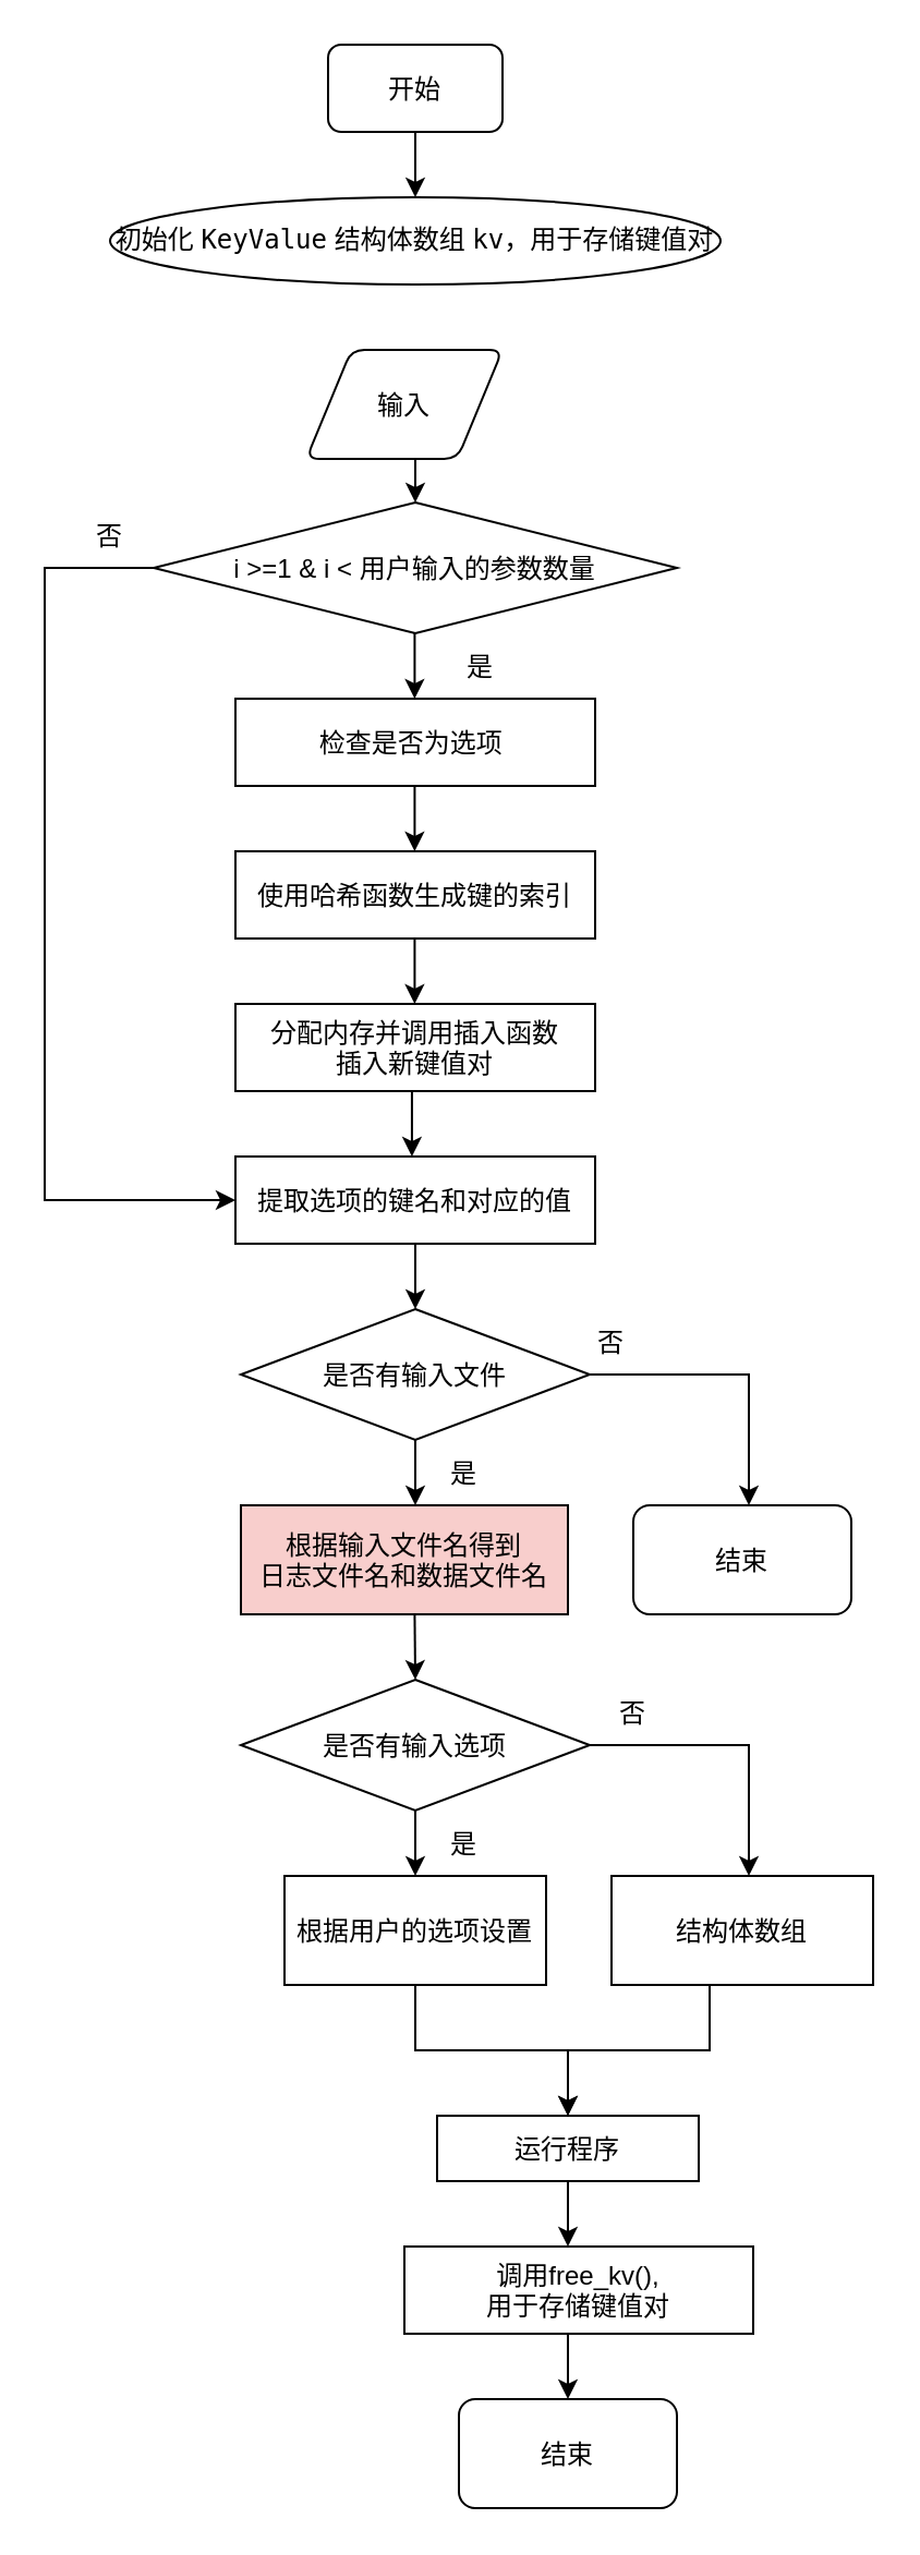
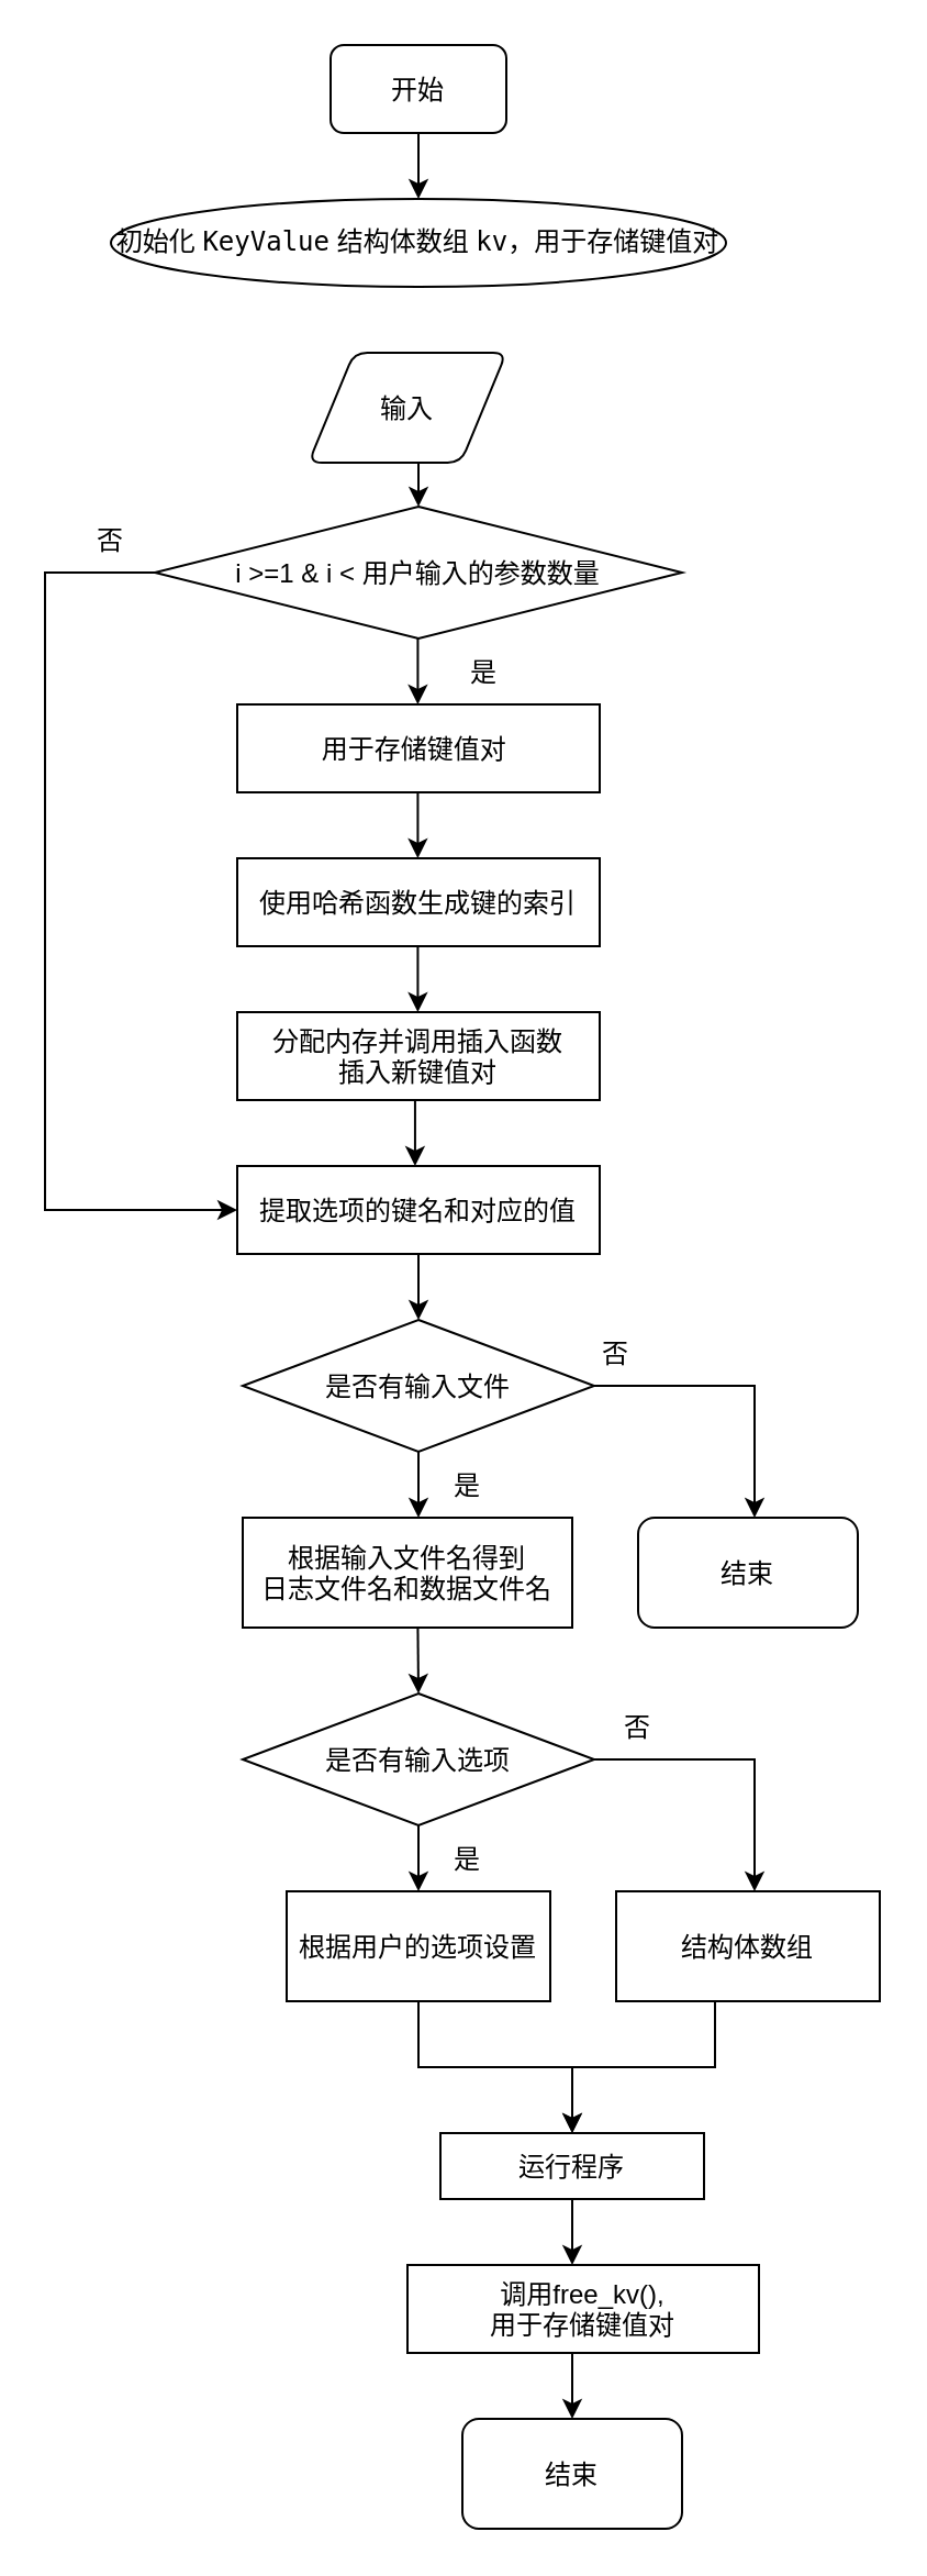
  <mxCell id="0" />
  <mxCell id="1" parent="0" />
  <mxCell id="2" value="i &gt;=1 &amp; i &lt; 用户输入的参数数量" style="rhombus;" vertex="1" parent="1"><mxGeometry x="70" y="230" width="240" height="60" as="geometry" /></mxCell>
- <mxCell id="3" value="检查是否为选项 " style="rounded=0;" vertex="1" parent="1"><mxGeometry x="107.5" y="320" width="165" height="40" as="geometry" /></mxCell>
+ <mxCell id="3" value="用于存储键值对 " style="rounded=0;" vertex="1" parent="1"><mxGeometry x="107.5" y="320" width="165" height="40" as="geometry" /></mxCell>
  <mxCell id="4" value="" style="endArrow=classic;rounded=0;exitX=0;exitY=0.5;exitDx=0;exitDy=0;entryX=0;entryY=0.5;entryDx=0;entryDy=0;" edge="1" parent="1" source="2" target="7"><mxGeometry width="50" height="50" relative="1" as="geometry"><mxPoint x="160" y="290" as="sourcePoint" /><mxPoint x="120" y="550" as="targetPoint" /><Array as="points"><mxPoint x="20" y="260" /><mxPoint x="20" y="550" /></Array></mxGeometry></mxCell>
  <mxCell id="5" value="" style="endArrow=classic;rounded=0;exitX=0.5;exitY=1;exitDx=0;exitDy=0;" edge="1" parent="1"><mxGeometry width="50" height="50" relative="1" as="geometry"><mxPoint x="190" y="200" as="sourcePoint" /><mxPoint x="190" y="230" as="targetPoint" /></mxGeometry></mxCell>
  <mxCell id="6" value="输入" style="shape=parallelogram;strokeWidth=1;perimeter=parallelogramPerimeter;rounded=1;arcSize=12;size=0.23;" vertex="1" parent="1"><mxGeometry x="140" y="160" width="90" height="50" as="geometry" /></mxCell>
  <mxCell id="7" value="提取选项的键名和对应的值" style="rounded=0;" vertex="1" parent="1"><mxGeometry x="107.5" y="530" width="165" height="40" as="geometry" /></mxCell>
  <mxCell id="8" value="" style="endArrow=classic;rounded=0;exitX=0.5;exitY=1;exitDx=0;exitDy=0;" edge="1" parent="1"><mxGeometry width="50" height="50" relative="1" as="geometry"><mxPoint x="190" y="570" as="sourcePoint" /><mxPoint x="190" y="600" as="targetPoint" /></mxGeometry></mxCell>
  <mxCell id="9" value="是否有输入文件" style="rhombus;" vertex="1" parent="1"><mxGeometry x="110" y="600" width="160" height="60" as="geometry" /></mxCell>
- <mxCell id="10" value="根据输入文件名得到&#10;日志文件名和数据文件名" style="rounded=0;fillColor=#f8cecc;" vertex="1" parent="1"><mxGeometry x="110" y="690" width="150" height="50" as="geometry" /></mxCell>
+ <mxCell id="10" value="根据输入文件名得到&#10;日志文件名和数据文件名" style="rounded=0;" vertex="1" parent="1"><mxGeometry x="110" y="690" width="150" height="50" as="geometry" /></mxCell>
  <mxCell id="11" value="" style="endArrow=classic;rounded=0;exitX=0.5;exitY=1;exitDx=0;exitDy=0;" edge="1" parent="1" source="9"><mxGeometry width="50" height="50" relative="1" as="geometry"><mxPoint x="187.26" y="680" as="sourcePoint" /><mxPoint x="190" y="690" as="targetPoint" /></mxGeometry></mxCell>
  <mxCell id="12" value="是" style="text;align=center;verticalAlign=middle;resizable=0;points=[];autosize=1;strokeColor=none;fillColor=none;" vertex="1" parent="1"><mxGeometry x="192.5" y="660" width="40" height="30" as="geometry" /></mxCell>
  <mxCell id="13" value="" style="endArrow=classic;rounded=0;exitX=1;exitY=0.5;exitDx=0;exitDy=0;" edge="1" parent="1" source="9"><mxGeometry width="50" height="50" relative="1" as="geometry"><mxPoint x="267.5" y="650" as="sourcePoint" /><mxPoint x="343" y="690" as="targetPoint" /><Array as="points"><mxPoint x="343" y="630" /></Array></mxGeometry></mxCell>
  <mxCell id="14" value="否" style="text;align=center;verticalAlign=middle;resizable=0;points=[];autosize=1;strokeColor=none;fillColor=none;" vertex="1" parent="1"><mxGeometry x="260" y="600" width="40" height="30" as="geometry" /></mxCell>
  <mxCell id="15" value="结束" style="rounded=1;" vertex="1" parent="1"><mxGeometry x="290" y="690" width="100" height="50" as="geometry" /></mxCell>
  <mxCell id="16" value="是否有输入选项" style="rhombus;" vertex="1" parent="1"><mxGeometry x="110" y="770" width="160" height="60" as="geometry" /></mxCell>
  <mxCell id="17" value="根据用户的选项设置" style="rounded=0;" vertex="1" parent="1"><mxGeometry x="130" y="860" width="120" height="50" as="geometry" /></mxCell>
  <mxCell id="18" value="" style="endArrow=classic;rounded=0;exitX=0.5;exitY=1;exitDx=0;exitDy=0;" edge="1" parent="1" source="16"><mxGeometry width="50" height="50" relative="1" as="geometry"><mxPoint x="187.26" y="850" as="sourcePoint" /><mxPoint x="190" y="860" as="targetPoint" /></mxGeometry></mxCell>
  <mxCell id="19" value="是" style="text;align=center;verticalAlign=middle;resizable=0;points=[];autosize=1;strokeColor=none;fillColor=none;" vertex="1" parent="1"><mxGeometry x="192.5" y="830" width="40" height="30" as="geometry" /></mxCell>
  <mxCell id="20" value="" style="endArrow=classic;rounded=0;exitX=1;exitY=0.5;exitDx=0;exitDy=0;" edge="1" parent="1" source="16"><mxGeometry width="50" height="50" relative="1" as="geometry"><mxPoint x="267.5" y="820" as="sourcePoint" /><mxPoint x="343" y="860" as="targetPoint" /><Array as="points"><mxPoint x="343" y="800" /></Array></mxGeometry></mxCell>
  <mxCell id="21" value="否" style="text;align=center;verticalAlign=middle;resizable=0;points=[];autosize=1;strokeColor=none;fillColor=none;" vertex="1" parent="1"><mxGeometry x="270" y="770" width="40" height="30" as="geometry" /></mxCell>
  <mxCell id="22" value="" style="endArrow=classic;rounded=0;exitX=0.5;exitY=1;exitDx=0;exitDy=0;" edge="1" parent="1"><mxGeometry width="50" height="50" relative="1" as="geometry"><mxPoint x="189.71" y="740" as="sourcePoint" /><mxPoint x="190" y="770" as="targetPoint" /></mxGeometry></mxCell>
  <mxCell id="23" value="结构体数组" style="rounded=0;" vertex="1" parent="1"><mxGeometry x="280" y="860" width="120" height="50" as="geometry" /></mxCell>
  <mxCell id="24" value="" style="endArrow=classic;rounded=0;exitX=0.5;exitY=1;exitDx=0;exitDy=0;" edge="1" parent="1" source="17"><mxGeometry width="50" height="50" relative="1" as="geometry"><mxPoint x="260" y="870" as="sourcePoint" /><mxPoint x="260" y="970" as="targetPoint" /><Array as="points"><mxPoint x="190" y="940" /><mxPoint x="260" y="940" /></Array></mxGeometry></mxCell>
  <mxCell id="25" value="" style="endArrow=classic;rounded=0;exitX=0.5;exitY=1;exitDx=0;exitDy=0;" edge="1" parent="1"><mxGeometry width="50" height="50" relative="1" as="geometry"><mxPoint x="325" y="910" as="sourcePoint" /><mxPoint x="260" y="970" as="targetPoint" /><Array as="points"><mxPoint x="325" y="940" /><mxPoint x="260" y="940" /></Array></mxGeometry></mxCell>
  <mxCell id="26" value="&#10;使用哈希函数生成键的索引&#10;" style="rounded=0;" vertex="1" parent="1"><mxGeometry x="107.5" y="390" width="165" height="40" as="geometry" /></mxCell>
  <mxCell id="27" value="&#10;分配内存并调用插入函数&#10;插入新键值对&#10;" style="rounded=0;" vertex="1" parent="1"><mxGeometry x="107.5" y="460" width="165" height="40" as="geometry" /></mxCell>
  <mxCell id="28" value="" style="endArrow=classic;rounded=0;exitX=0.5;exitY=1;exitDx=0;exitDy=0;" edge="1" parent="1"><mxGeometry width="50" height="50" relative="1" as="geometry"><mxPoint x="189.71" y="290" as="sourcePoint" /><mxPoint x="189.71" y="320" as="targetPoint" /></mxGeometry></mxCell>
  <mxCell id="29" value="" style="endArrow=classic;rounded=0;exitX=0.5;exitY=1;exitDx=0;exitDy=0;" edge="1" parent="1"><mxGeometry width="50" height="50" relative="1" as="geometry"><mxPoint x="189.71" y="360" as="sourcePoint" /><mxPoint x="189.71" y="390" as="targetPoint" /></mxGeometry></mxCell>
  <mxCell id="30" value="" style="endArrow=classic;rounded=0;exitX=0.5;exitY=1;exitDx=0;exitDy=0;" edge="1" parent="1"><mxGeometry width="50" height="50" relative="1" as="geometry"><mxPoint x="189.71" y="430" as="sourcePoint" /><mxPoint x="189.71" y="460" as="targetPoint" /></mxGeometry></mxCell>
  <mxCell id="31" value="" style="endArrow=classic;rounded=0;exitX=0.5;exitY=1;exitDx=0;exitDy=0;" edge="1" parent="1"><mxGeometry width="50" height="50" relative="1" as="geometry"><mxPoint x="188.46" y="500" as="sourcePoint" /><mxPoint x="188.46" y="530" as="targetPoint" /></mxGeometry></mxCell>
  <mxCell id="32" value="调用free_kv(),&#10;用于存储键值对" style="rounded=0;" vertex="1" parent="1"><mxGeometry x="185" y="1030" width="160" height="40" as="geometry" /></mxCell>
  <mxCell id="33" value="" style="endArrow=classic;rounded=0;" edge="1" parent="1"><mxGeometry width="50" height="50" relative="1" as="geometry"><mxPoint x="260" y="1000" as="sourcePoint" /><mxPoint x="260" y="1030" as="targetPoint" /></mxGeometry></mxCell>
  <mxCell id="34" value="是" style="text;align=center;verticalAlign=middle;resizable=0;points=[];autosize=1;strokeColor=none;fillColor=none;" vertex="1" parent="1"><mxGeometry x="200" y="290" width="40" height="30" as="geometry" /></mxCell>
  <mxCell id="35" value="否" style="text;align=center;verticalAlign=middle;resizable=0;points=[];autosize=1;strokeColor=none;fillColor=none;" vertex="1" parent="1"><mxGeometry x="30" y="230" width="40" height="30" as="geometry" /></mxCell>
  <mxCell id="36" value="运行程序" style="rounded=0;" vertex="1" parent="1"><mxGeometry x="200" y="970" width="120" height="30" as="geometry" /></mxCell>
  <mxCell id="37" value="结束" style="rounded=1;" vertex="1" parent="1"><mxGeometry x="210" y="1100" width="100" height="50" as="geometry" /></mxCell>
  <mxCell id="38" value="" style="endArrow=classic;rounded=0;entryX=0.5;entryY=0;entryDx=0;entryDy=0;" edge="1" parent="1" target="37"><mxGeometry width="50" height="50" relative="1" as="geometry"><mxPoint x="260" y="1070" as="sourcePoint" /><mxPoint x="220" y="1020" as="targetPoint" /></mxGeometry></mxCell>
  <mxCell id="39" value="开始" style="rounded=1;" vertex="1" parent="1"><mxGeometry x="150" y="20" width="80" height="40" as="geometry" /></mxCell>
  <mxCell id="40" value="" style="endArrow=classic;rounded=0;entryX=0.5;entryY=0;entryDx=0;entryDy=0;" edge="1" parent="1" target="41"><mxGeometry width="50" height="50" relative="1" as="geometry"><mxPoint x="190" y="60" as="sourcePoint" /><mxPoint x="189.5" y="90.3" as="targetPoint" /></mxGeometry></mxCell>
  <mxCell id="41" value="初始化&amp;nbsp;&lt;code style=&quot;border-color: var(--border-color); text-align: left;&quot;&gt;KeyValue&lt;/code&gt;&lt;span style=&quot;text-align: left;&quot;&gt;&amp;nbsp;结构体数组&amp;nbsp;&lt;/span&gt;&lt;code style=&quot;border-color: var(--border-color); text-align: left;&quot;&gt;kv&lt;/code&gt;&lt;span style=&quot;text-align: left;&quot;&gt;，用于存储键值对&lt;/span&gt;" style="ellipse;whiteSpace=wrap;html=1;" vertex="1" parent="1"><mxGeometry x="50" y="90" width="280" height="40" as="geometry" /></mxCell>
